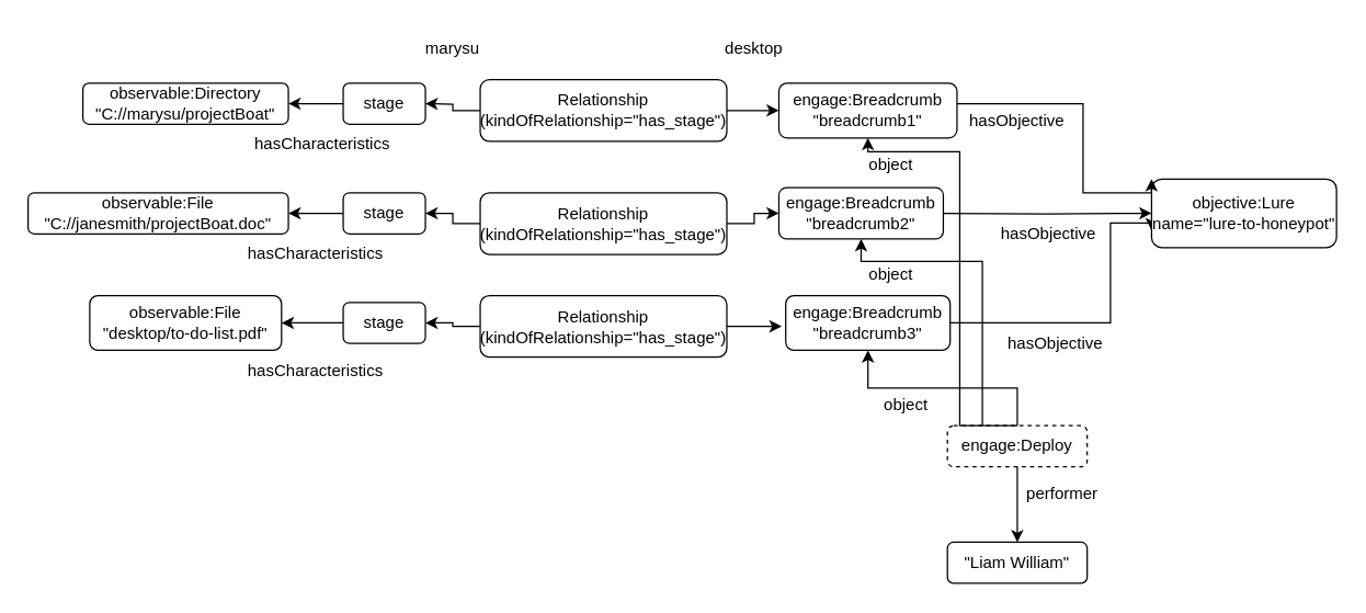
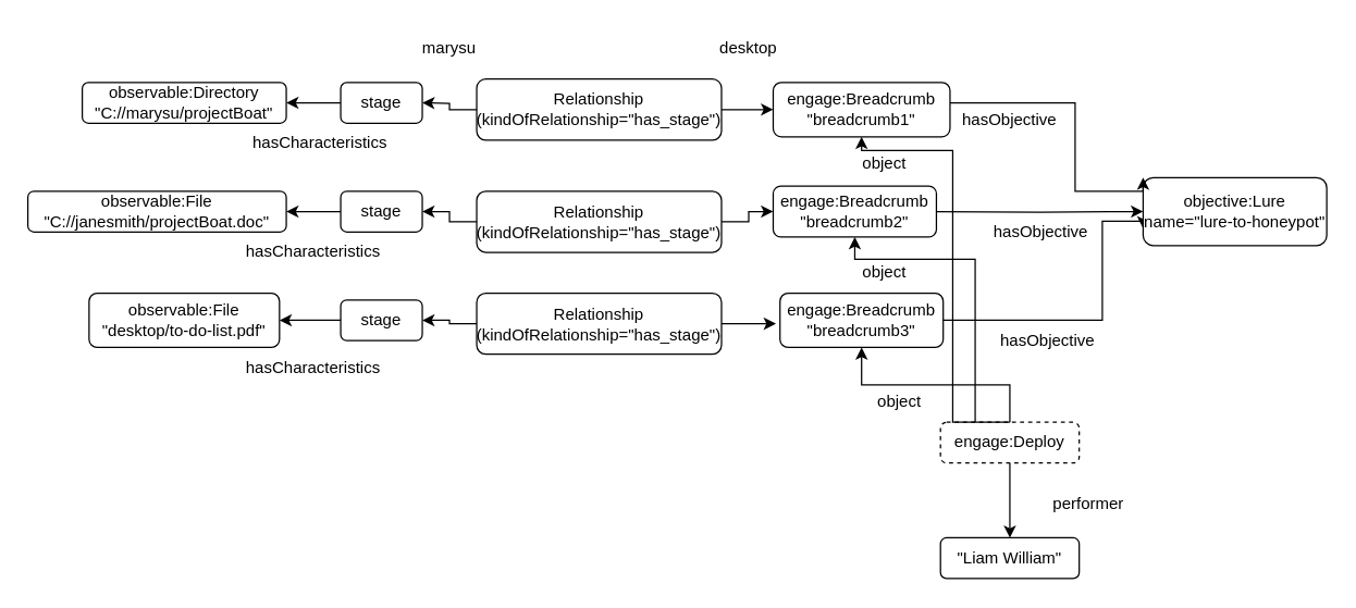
  <mxCell id="0" />
  <mxCell id="1" parent="0" />
  <mxCell id="2" style="edgeStyle=orthogonalEdgeStyle;rounded=0;orthogonalLoop=1;jettySize=auto;html=1;entryX=0;entryY=0.75;entryDx=0;entryDy=0;exitX=1;exitY=0.5;exitDx=0;exitDy=0;" edge="1" parent="1" source="3" target="31"><mxGeometry relative="1" as="geometry"><mxPoint x="720" y="235" as="sourcePoint" /><mxPoint x="830" y="235" as="targetPoint" /><Array as="points"><mxPoint x="810" y="235" /><mxPoint x="810" y="162" /></Array></mxGeometry></mxCell>
  <mxCell id="3" value="&lt;div&gt;engage:Breadcrumb&lt;/div&gt;&lt;div&gt;&quot;breadcrumb3&quot;&lt;br&gt;&lt;/div&gt;" style="rounded=1;whiteSpace=wrap;html=1;" vertex="1" parent="1"><mxGeometry x="573" y="215" width="120" height="40" as="geometry" /></mxCell>
  <mxCell id="4" value="&lt;div&gt;engage:Breadcrumb&lt;/div&gt;&lt;div&gt;&quot;breadcrumb2&quot;&lt;br&gt;&lt;/div&gt;" style="rounded=1;whiteSpace=wrap;html=1;" vertex="1" parent="1"><mxGeometry x="568" y="136.25" width="120" height="37.5" as="geometry" /></mxCell>
  <mxCell id="5" style="edgeStyle=orthogonalEdgeStyle;rounded=0;orthogonalLoop=1;jettySize=auto;html=1;entryX=0;entryY=0.5;entryDx=0;entryDy=0;exitX=1;exitY=0.5;exitDx=0;exitDy=0;" edge="1" parent="1" source="21" target="6"><mxGeometry relative="1" as="geometry"><mxPoint x="540" y="50" as="sourcePoint" /></mxGeometry></mxCell>
  <mxCell id="6" value="&lt;div&gt;engage:Breadcrumb&lt;/div&gt;&lt;div&gt;&quot;breadcrumb1&quot;&lt;br&gt;&lt;/div&gt;" style="rounded=1;whiteSpace=wrap;html=1;" vertex="1" parent="1"><mxGeometry x="568" y="60" width="130" height="40" as="geometry" /></mxCell>
  <mxCell id="7" value="hasObjective" style="text;html=1;strokeColor=none;fillColor=none;align=center;verticalAlign=middle;whiteSpace=wrap;rounded=0;" vertex="1" parent="1"><mxGeometry x="740" y="235" width="60" height="30" as="geometry" /></mxCell>
  <mxCell id="8" value="observable:Directory&lt;br&gt;&lt;div&gt;&quot;C://marysu/projectBoat&quot;&lt;/div&gt;" style="rounded=1;whiteSpace=wrap;html=1;" vertex="1" parent="1"><mxGeometry x="60" y="60" width="150" height="30" as="geometry" /></mxCell>
  <mxCell id="9" value="observable:File&lt;br&gt;&lt;div&gt;&lt;div&gt;&quot;C://janesmith/projectBoat.doc&quot;&lt;/div&gt;&lt;/div&gt;" style="rounded=1;whiteSpace=wrap;html=1;" vertex="1" parent="1"><mxGeometry x="20" y="140" width="190" height="30" as="geometry" /></mxCell>
  <mxCell id="10" value="&lt;div&gt;observable:File&lt;br&gt;&lt;/div&gt;&lt;div&gt;&quot;desktop/to-do-list.pdf&quot;&lt;br&gt;&lt;/div&gt;" style="rounded=1;whiteSpace=wrap;html=1;" vertex="1" parent="1"><mxGeometry x="65" y="215" width="140" height="40" as="geometry" /></mxCell>
  <mxCell id="11" style="edgeStyle=orthogonalEdgeStyle;rounded=0;orthogonalLoop=1;jettySize=auto;html=1;" edge="1" parent="1" source="12" target="10"><mxGeometry relative="1" as="geometry" /></mxCell>
  <mxCell id="12" value="stage" style="rounded=1;whiteSpace=wrap;html=1;" vertex="1" parent="1"><mxGeometry x="250" y="220" width="60" height="30" as="geometry" /></mxCell>
  <mxCell id="13" style="edgeStyle=orthogonalEdgeStyle;rounded=0;orthogonalLoop=1;jettySize=auto;html=1;entryX=1;entryY=0.5;entryDx=0;entryDy=0;" edge="1" parent="1" source="14" target="9"><mxGeometry relative="1" as="geometry" /></mxCell>
  <mxCell id="14" value="stage" style="rounded=1;whiteSpace=wrap;html=1;" vertex="1" parent="1"><mxGeometry x="250" y="140" width="60" height="30" as="geometry" /></mxCell>
  <mxCell id="15" style="edgeStyle=orthogonalEdgeStyle;rounded=0;orthogonalLoop=1;jettySize=auto;html=1;entryX=1;entryY=0.5;entryDx=0;entryDy=0;" edge="1" parent="1" source="16" target="8"><mxGeometry relative="1" as="geometry" /></mxCell>
  <mxCell id="16" value="stage" style="rounded=1;whiteSpace=wrap;html=1;" vertex="1" parent="1"><mxGeometry x="250" y="60" width="60" height="30" as="geometry" /></mxCell>
  <mxCell id="17" value="hasCharacteristics" style="text;html=1;strokeColor=none;fillColor=none;align=center;verticalAlign=middle;whiteSpace=wrap;rounded=0;" vertex="1" parent="1"><mxGeometry x="200" y="255" width="60" height="30" as="geometry" /></mxCell>
  <mxCell id="18" value="hasCharacteristics" style="text;html=1;strokeColor=none;fillColor=none;align=center;verticalAlign=middle;whiteSpace=wrap;rounded=0;" vertex="1" parent="1"><mxGeometry x="200" y="170" width="60" height="30" as="geometry" /></mxCell>
  <mxCell id="19" value="hasCharacteristics" style="text;html=1;strokeColor=none;fillColor=none;align=center;verticalAlign=middle;whiteSpace=wrap;rounded=0;" vertex="1" parent="1"><mxGeometry x="205" y="90" width="60" height="30" as="geometry" /></mxCell>
  <mxCell id="20" style="edgeStyle=orthogonalEdgeStyle;rounded=0;orthogonalLoop=1;jettySize=auto;html=1;" edge="1" parent="1" source="21"><mxGeometry relative="1" as="geometry"><mxPoint x="310" y="75" as="targetPoint" /></mxGeometry></mxCell>
  <mxCell id="21" value="&lt;div&gt;Relationship&lt;/div&gt;&lt;div&gt;(kindOfRelationship=&quot;has_stage&quot;)&lt;br&gt;&lt;/div&gt;" style="rounded=1;whiteSpace=wrap;html=1;" vertex="1" parent="1"><mxGeometry x="350" y="57.5" width="180" height="45" as="geometry" /></mxCell>
  <mxCell id="22" style="edgeStyle=orthogonalEdgeStyle;rounded=0;orthogonalLoop=1;jettySize=auto;html=1;entryX=1;entryY=0.5;entryDx=0;entryDy=0;" edge="1" parent="1" source="24" target="14"><mxGeometry relative="1" as="geometry" /></mxCell>
  <mxCell id="23" style="edgeStyle=orthogonalEdgeStyle;rounded=0;orthogonalLoop=1;jettySize=auto;html=1;entryX=0;entryY=0.5;entryDx=0;entryDy=0;" edge="1" parent="1" source="24" target="4"><mxGeometry relative="1" as="geometry" /></mxCell>
  <mxCell id="24" value="&lt;div&gt;Relationship&lt;/div&gt;&lt;div&gt;(kindOfRelationship=&quot;has_stage&quot;)&lt;br&gt;&lt;/div&gt;" style="rounded=1;whiteSpace=wrap;html=1;" vertex="1" parent="1"><mxGeometry x="350" y="140" width="180" height="45" as="geometry" /></mxCell>
  <mxCell id="25" style="edgeStyle=orthogonalEdgeStyle;rounded=0;orthogonalLoop=1;jettySize=auto;html=1;entryX=1;entryY=0.5;entryDx=0;entryDy=0;" edge="1" parent="1" source="27" target="12"><mxGeometry relative="1" as="geometry" /></mxCell>
  <mxCell id="26" style="edgeStyle=orthogonalEdgeStyle;rounded=0;orthogonalLoop=1;jettySize=auto;html=1;" edge="1" parent="1" source="27"><mxGeometry relative="1" as="geometry"><mxPoint x="570" y="237.5" as="targetPoint" /></mxGeometry></mxCell>
  <mxCell id="27" value="&lt;div&gt;Relationship&lt;/div&gt;&lt;div&gt;(kindOfRelationship=&quot;has_stage&quot;)&lt;br&gt;&lt;/div&gt;" style="rounded=1;whiteSpace=wrap;html=1;" vertex="1" parent="1"><mxGeometry x="350" y="215" width="180" height="45" as="geometry" /></mxCell>
  <mxCell id="28" value="desktop" style="text;html=1;strokeColor=none;fillColor=none;align=center;verticalAlign=middle;whiteSpace=wrap;rounded=0;" vertex="1" parent="1"><mxGeometry x="520" y="20" width="60" height="30" as="geometry" /></mxCell>
  <mxCell id="29" value="marysu" style="text;html=1;strokeColor=none;fillColor=none;align=center;verticalAlign=middle;whiteSpace=wrap;rounded=0;" vertex="1" parent="1"><mxGeometry x="300" y="20" width="60" height="30" as="geometry" /></mxCell>
  <mxCell id="30" style="edgeStyle=orthogonalEdgeStyle;rounded=0;orthogonalLoop=1;jettySize=auto;html=1;entryX=0;entryY=0.5;entryDx=0;entryDy=0;exitX=1;exitY=0.5;exitDx=0;exitDy=0;" edge="1" parent="1" target="31"><mxGeometry relative="1" as="geometry"><mxPoint x="688" y="155" as="sourcePoint" /></mxGeometry></mxCell>
  <mxCell id="31" value="&lt;div&gt;objective:Lure&lt;/div&gt;&lt;div&gt;name=&quot;lure-to-honeypot&quot;&lt;br&gt;&lt;/div&gt;" style="rounded=1;whiteSpace=wrap;html=1;" vertex="1" parent="1"><mxGeometry x="840" y="130" width="135" height="50" as="geometry" /></mxCell>
  <mxCell id="32" value="hasObjective" style="text;html=1;strokeColor=none;fillColor=none;align=center;verticalAlign=middle;whiteSpace=wrap;rounded=0;" vertex="1" parent="1"><mxGeometry x="735" y="155" width="60" height="30" as="geometry" /></mxCell>
  <mxCell id="33" style="edgeStyle=orthogonalEdgeStyle;rounded=0;orthogonalLoop=1;jettySize=auto;html=1;entryX=0;entryY=0;entryDx=0;entryDy=0;exitX=1;exitY=0.5;exitDx=0;exitDy=0;" edge="1" parent="1" target="31"><mxGeometry relative="1" as="geometry"><mxPoint x="698" y="75" as="sourcePoint" /><mxPoint x="835" y="75" as="targetPoint" /><Array as="points"><mxPoint x="790" y="75" /><mxPoint x="790" y="140" /></Array></mxGeometry></mxCell>
  <mxCell id="34" value="hasObjective" style="text;html=1;strokeColor=none;fillColor=none;align=center;verticalAlign=middle;whiteSpace=wrap;rounded=0;" vertex="1" parent="1"><mxGeometry x="712" y="72.5" width="60" height="30" as="geometry" /></mxCell>
  <mxCell id="35" style="edgeStyle=orthogonalEdgeStyle;rounded=0;orthogonalLoop=1;jettySize=auto;html=1;entryX=0.5;entryY=0;entryDx=0;entryDy=0;" edge="1" parent="1" source="37" target="38"><mxGeometry relative="1" as="geometry" /></mxCell>
  <mxCell id="36" style="edgeStyle=orthogonalEdgeStyle;rounded=0;orthogonalLoop=1;jettySize=auto;html=1;exitX=0.5;exitY=0;exitDx=0;exitDy=0;entryX=0.5;entryY=1;entryDx=0;entryDy=0;" edge="1" parent="1" source="37" target="3"><mxGeometry relative="1" as="geometry" /></mxCell>
  <mxCell id="37" value="engage:Deploy" style="rounded=1;whiteSpace=wrap;html=1;dashed=1;" vertex="1" parent="1"><mxGeometry x="691" y="310" width="102" height="30" as="geometry" /></mxCell>
  <mxCell id="38" value="&quot;Liam William&quot;" style="rounded=1;whiteSpace=wrap;html=1;" vertex="1" parent="1"><mxGeometry x="691" y="395" width="102" height="30" as="geometry" /></mxCell>
- <mxCell id="39" value="performer" style="text;html=1;strokeColor=none;fillColor=none;align=center;verticalAlign=middle;whiteSpace=wrap;rounded=0;" vertex="1" parent="1"><mxGeometry x="745" y="345" width="60" height="30" as="geometry" /></mxCell>
+ <mxCell id="39" value="performer" style="text;html=1;strokeColor=none;fillColor=none;align=center;verticalAlign=middle;whiteSpace=wrap;rounded=0;" vertex="1" parent="1"><mxGeometry x="770" y="355" width="60" height="30" as="geometry" /></mxCell>
  <mxCell id="40" value="object" style="text;html=1;strokeColor=none;fillColor=none;align=center;verticalAlign=middle;whiteSpace=wrap;rounded=0;" vertex="1" parent="1"><mxGeometry x="631" y="280" width="60" height="30" as="geometry" /></mxCell>
  <mxCell id="41" style="edgeStyle=orthogonalEdgeStyle;rounded=0;orthogonalLoop=1;jettySize=auto;html=1;exitX=0.25;exitY=0;exitDx=0;exitDy=0;entryX=0.5;entryY=1;entryDx=0;entryDy=0;" edge="1" parent="1" source="37" target="4"><mxGeometry relative="1" as="geometry"><mxPoint x="752" y="320" as="sourcePoint" /><mxPoint x="643" y="265" as="targetPoint" /><Array as="points"><mxPoint x="717" y="190" /><mxPoint x="628" y="190" /></Array></mxGeometry></mxCell>
  <mxCell id="42" style="edgeStyle=orthogonalEdgeStyle;rounded=0;orthogonalLoop=1;jettySize=auto;html=1;exitX=0.5;exitY=0;exitDx=0;exitDy=0;entryX=0.5;entryY=1;entryDx=0;entryDy=0;" edge="1" parent="1" source="37" target="6"><mxGeometry relative="1" as="geometry"><mxPoint x="726.5" y="320" as="sourcePoint" /><mxPoint x="638" y="183.75" as="targetPoint" /><Array as="points"><mxPoint x="700" y="310" /><mxPoint x="700" y="110" /><mxPoint x="633" y="110" /></Array></mxGeometry></mxCell>
  <mxCell id="43" value="object" style="text;html=1;strokeColor=none;fillColor=none;align=center;verticalAlign=middle;whiteSpace=wrap;rounded=0;" vertex="1" parent="1"><mxGeometry x="620" y="185" width="60" height="30" as="geometry" /></mxCell>
  <mxCell id="44" value="object" style="text;html=1;strokeColor=none;fillColor=none;align=center;verticalAlign=middle;whiteSpace=wrap;rounded=0;" vertex="1" parent="1"><mxGeometry x="620" y="105" width="60" height="30" as="geometry" /></mxCell>
